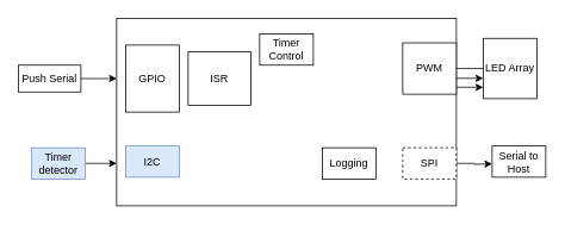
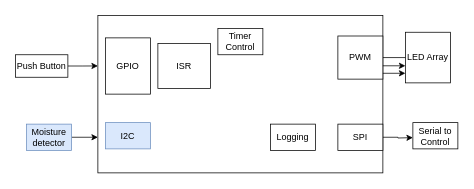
  <mxCell id="0" />
  <mxCell id="1" parent="0" />
  <mxCell id="2" value="" style="rounded=0;whiteSpace=wrap;html=1;" parent="1" vertex="1"><mxGeometry x="130" y="20" width="380" height="210" as="geometry" /></mxCell>
  <mxCell id="3" value="LED Array" style="rounded=0;whiteSpace=wrap;html=1;" parent="1" vertex="1"><mxGeometry x="540" y="42.5" width="60" height="67.5" as="geometry" /></mxCell>
  <mxCell id="4" style="edgeStyle=orthogonalEdgeStyle;rounded=0;orthogonalLoop=1;jettySize=auto;html=1;exitX=1;exitY=0.5;exitDx=0;exitDy=0;entryX=0;entryY=0.321;entryDx=0;entryDy=0;entryPerimeter=0;strokeColor=default;" parent="1" source="5" target="2" edge="1"><mxGeometry relative="1" as="geometry" /></mxCell>
- <mxCell id="5" value="Push Serial" style="rounded=0;whiteSpace=wrap;html=1;" parent="1" vertex="1"><mxGeometry x="20" y="72.5" width="70" height="30" as="geometry" /></mxCell>
+ <mxCell id="5" value="Push Button" style="rounded=0;whiteSpace=wrap;html=1;" parent="1" vertex="1"><mxGeometry x="20" y="72.5" width="70" height="30" as="geometry" /></mxCell>
  <mxCell id="6" value="GPIO" style="rounded=0;whiteSpace=wrap;html=1;" parent="1" vertex="1"><mxGeometry x="140" y="50" width="60" height="75" as="geometry" /></mxCell>
  <mxCell id="7" value="Logging" style="rounded=0;whiteSpace=wrap;html=1;" parent="1" vertex="1"><mxGeometry x="360" y="165" width="60" height="35" as="geometry" /></mxCell>
  <mxCell id="8" style="edgeStyle=orthogonalEdgeStyle;rounded=0;orthogonalLoop=1;jettySize=auto;html=1;exitX=1;exitY=0.5;exitDx=0;exitDy=0;strokeColor=default;" parent="1" source="9" edge="1"><mxGeometry relative="1" as="geometry"><mxPoint x="550" y="183" as="targetPoint" /></mxGeometry></mxCell>
- <mxCell id="9" value="SPI" style="rounded=0;whiteSpace=wrap;html=1;dashed=1;" parent="1" vertex="1"><mxGeometry x="450" y="165" width="60" height="35" as="geometry" /></mxCell>
+ <mxCell id="9" value="SPI" style="rounded=0;whiteSpace=wrap;html=1;" parent="1" vertex="1"><mxGeometry x="450" y="165" width="60" height="35" as="geometry" /></mxCell>
  <mxCell id="10" style="edgeStyle=orthogonalEdgeStyle;rounded=0;orthogonalLoop=1;jettySize=auto;html=1;exitX=1;exitY=0.5;exitDx=0;exitDy=0;entryX=0;entryY=0.5;entryDx=0;entryDy=0;strokeColor=default;endArrow=none;" parent="1" source="11" target="3" edge="1"><mxGeometry relative="1" as="geometry" /></mxCell>
  <mxCell id="11" value="PWM" style="rounded=0;whiteSpace=wrap;html=1;" parent="1" vertex="1"><mxGeometry x="450" y="47.5" width="60" height="57.5" as="geometry" /></mxCell>
  <mxCell id="12" value="Timer Control" style="rounded=0;whiteSpace=wrap;html=1;" parent="1" vertex="1"><mxGeometry x="290" y="37.5" width="60" height="35" as="geometry" /></mxCell>
- <mxCell id="13" value="Serial to Host" style="rounded=0;whiteSpace=wrap;html=1;" parent="1" vertex="1"><mxGeometry x="550" y="163" width="60" height="35" as="geometry" /></mxCell>
+ <mxCell id="13" value="Serial to Control" style="rounded=0;whiteSpace=wrap;html=1;" parent="1" vertex="1"><mxGeometry x="550" y="163" width="60" height="35" as="geometry" /></mxCell>
  <mxCell id="14" value="ISR" style="rounded=0;whiteSpace=wrap;html=1;" parent="1" vertex="1"><mxGeometry x="210" y="57.5" width="70" height="60" as="geometry" /></mxCell>
  <mxCell id="15" value="I2C" style="rounded=0;whiteSpace=wrap;html=1;fillColor=#dae8fc;strokeColor=#6c8ebf;" parent="1" vertex="1"><mxGeometry x="140" y="163" width="60" height="35" as="geometry" /></mxCell>
  <mxCell id="16" style="edgeStyle=orthogonalEdgeStyle;rounded=0;orthogonalLoop=1;jettySize=auto;html=1;exitX=1;exitY=0.5;exitDx=0;exitDy=0;strokeColor=default;" parent="1" source="17" edge="1"><mxGeometry relative="1" as="geometry"><mxPoint x="129.97" y="182.571" as="targetPoint" /></mxGeometry></mxCell>
- <mxCell id="17" value="Timer detector" style="rounded=0;whiteSpace=wrap;html=1;fillColor=#dae8fc;strokeColor=#6c8ebf;" parent="1" vertex="1"><mxGeometry x="34.97" y="165" width="60" height="35" as="geometry" /></mxCell>
+ <mxCell id="17" value="Moisture detector" style="rounded=0;whiteSpace=wrap;html=1;fillColor=#dae8fc;strokeColor=#6c8ebf;" parent="1" vertex="1"><mxGeometry x="34.97" y="165" width="60" height="35" as="geometry" /></mxCell>
  <mxCell id="18" style="edgeStyle=orthogonalEdgeStyle;rounded=0;orthogonalLoop=1;jettySize=auto;html=1;exitX=1;exitY=0.5;exitDx=0;exitDy=0;entryX=0;entryY=0.5;entryDx=0;entryDy=0;strokeColor=default;" parent="1" edge="1"><mxGeometry relative="1" as="geometry"><mxPoint x="510" y="87.21" as="sourcePoint" /><mxPoint x="540" y="87.21" as="targetPoint" /></mxGeometry></mxCell>
  <mxCell id="19" style="edgeStyle=orthogonalEdgeStyle;rounded=0;orthogonalLoop=1;jettySize=auto;html=1;exitX=1;exitY=0.5;exitDx=0;exitDy=0;entryX=0;entryY=0.5;entryDx=0;entryDy=0;strokeColor=default;" parent="1" edge="1"><mxGeometry relative="1" as="geometry"><mxPoint x="510" y="97.21" as="sourcePoint" /><mxPoint x="540" y="97.21" as="targetPoint" /></mxGeometry></mxCell>
